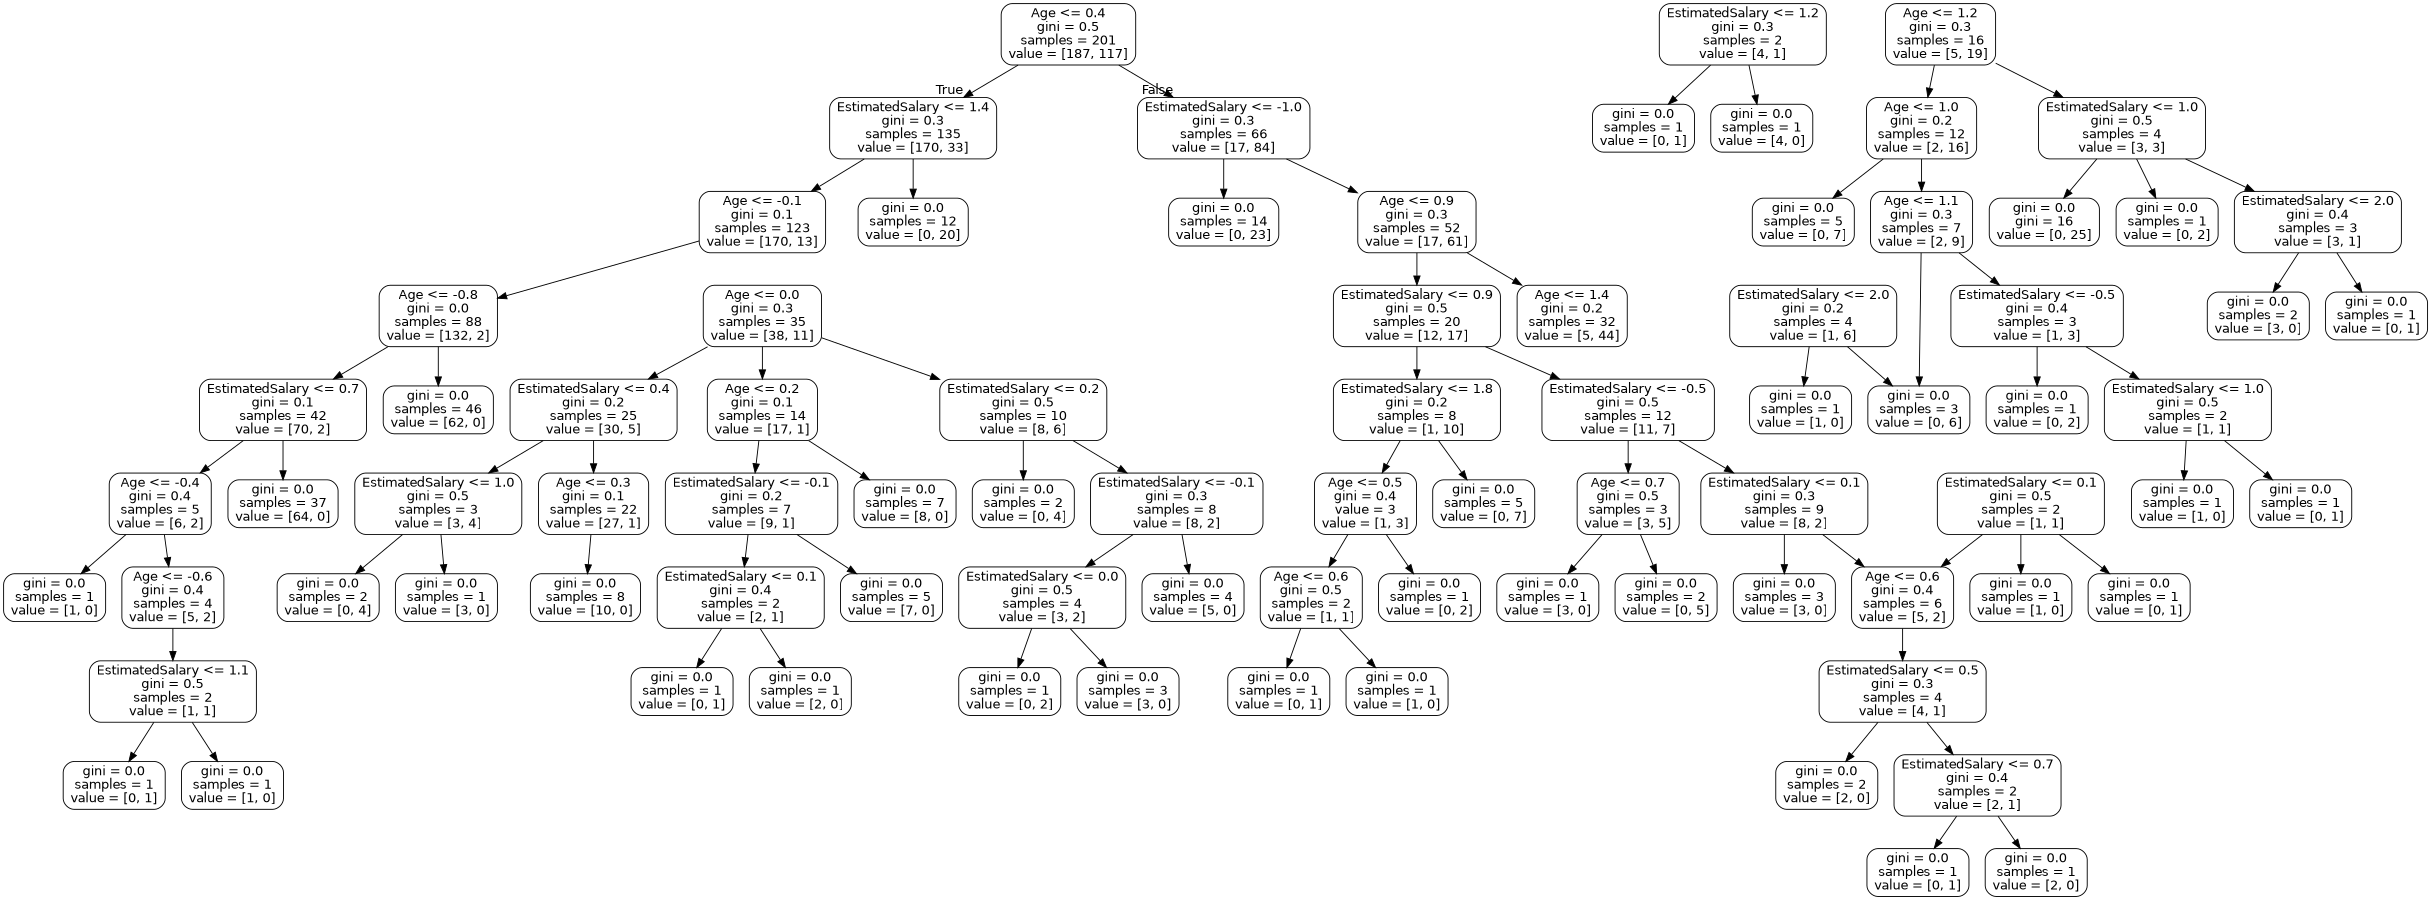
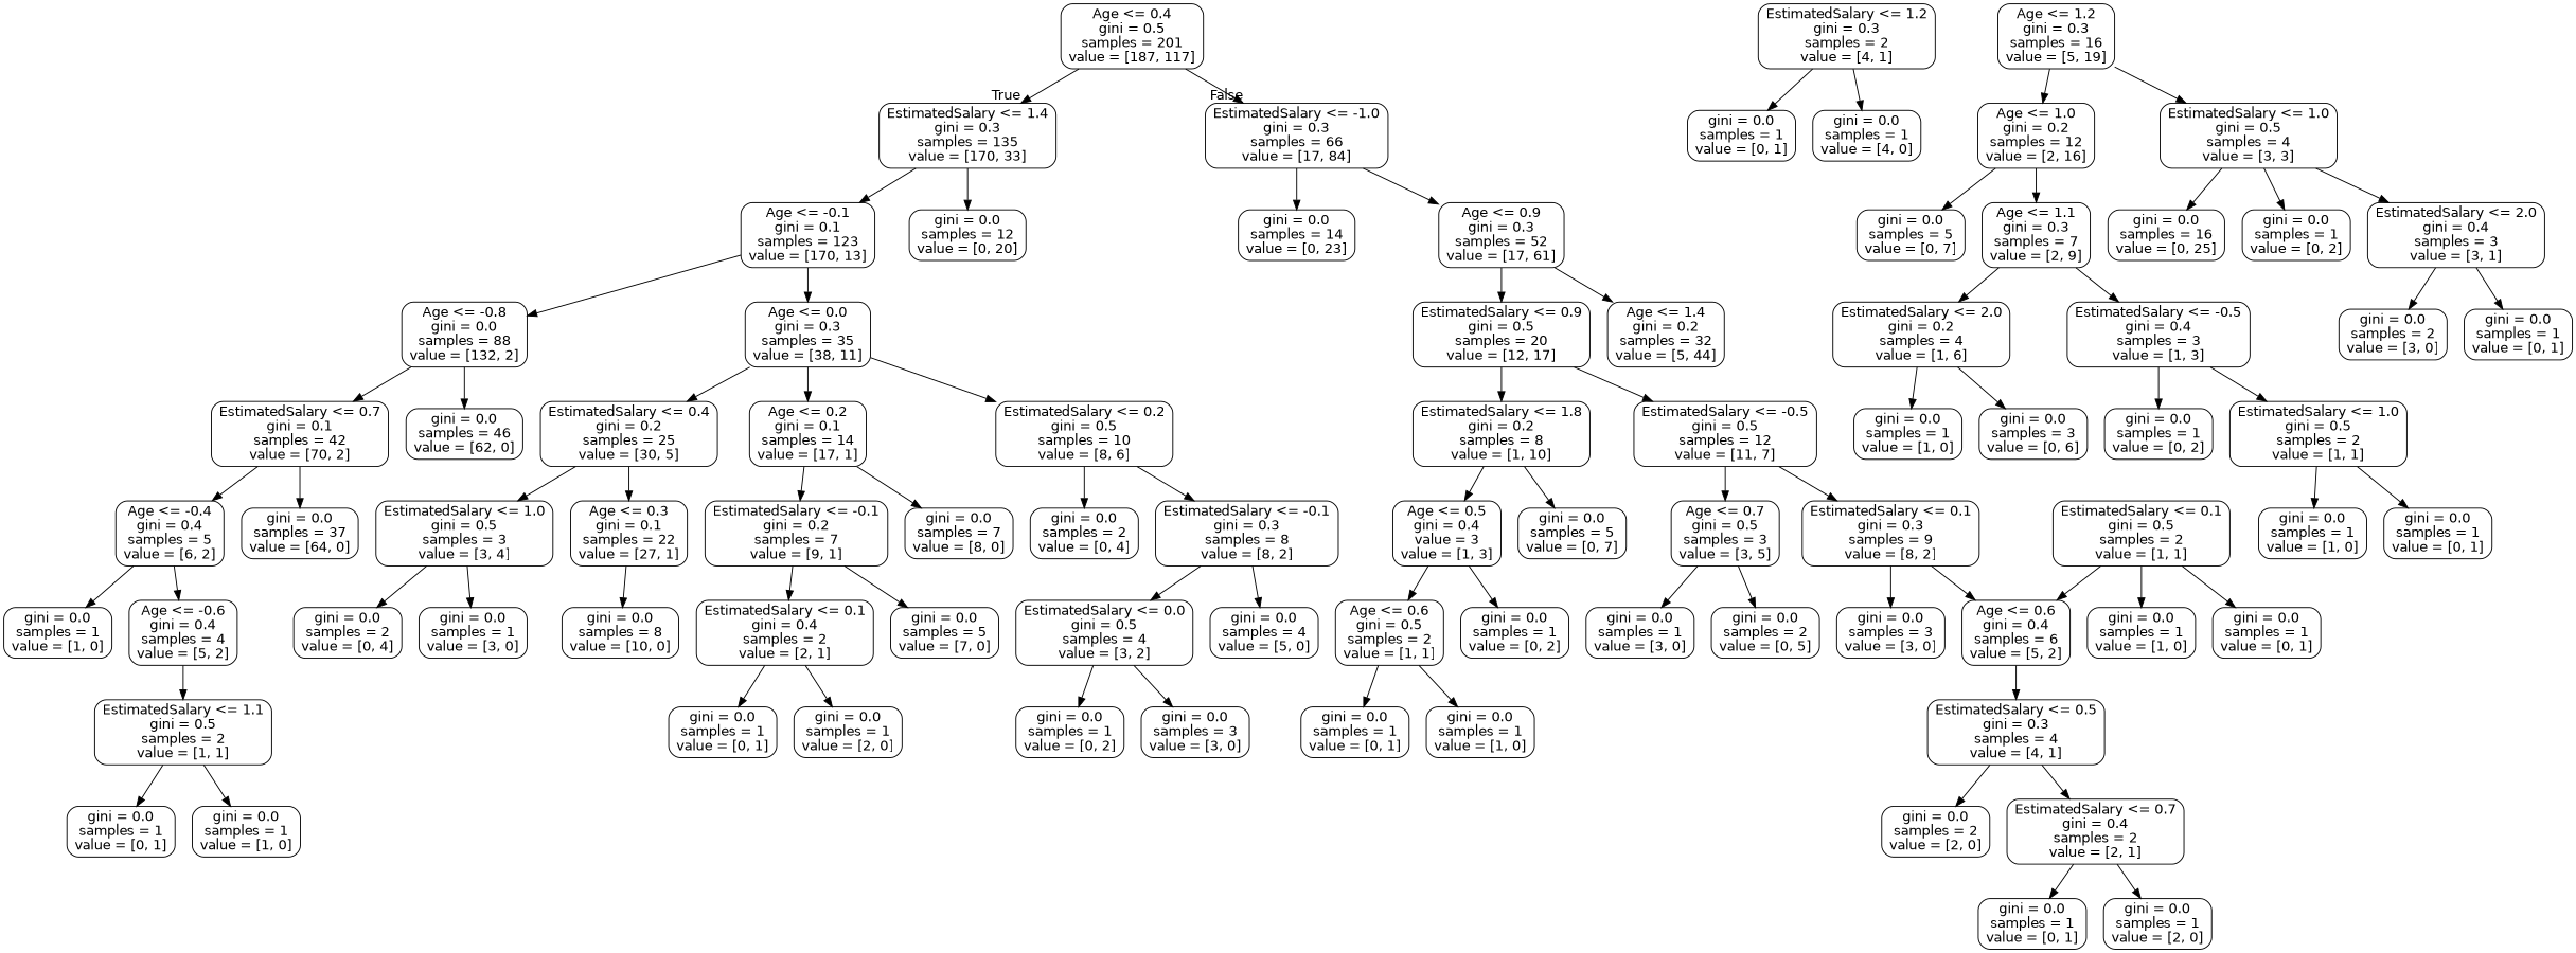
  digraph {
    node [color=black fontname=helvetica shape=box style=rounded]
    edge [fontname=helvetica]
    n1 [label="Age <= 0.4\ngini = 0.5\nsamples = 201\nvalue = [187, 117]"]
    n2 [label="EstimatedSalary <= 1.4\ngini = 0.3\nsamples = 135\nvalue = [170, 33]"]
    n3 [label="EstimatedSalary <= -1.0\ngini = 0.3\nsamples = 66\nvalue = [17, 84]"]
    n4 [label="Age <= -0.1\ngini = 0.1\nsamples = 123\nvalue = [170, 13]"]
    n5 [label="gini = 0.0\nsamples = 12\nvalue = [0, 20]"]
    n6 [label="gini = 0.0\nsamples = 14\nvalue = [0, 23]"]
    n7 [label="Age <= 0.9\ngini = 0.3\nsamples = 52\nvalue = [17, 61]"]
    n8 [label="Age <= -0.8\ngini = 0.0\nsamples = 88\nvalue = [132, 2]"]
    n9 [label="Age <= 0.0\ngini = 0.3\nsamples = 35\nvalue = [38, 11]"]
    n10 [label="gini = 0.0\nsamples = 46\nvalue = [62, 0]"]
    n11 [label="EstimatedSalary <= 0.7\ngini = 0.1\nsamples = 42\nvalue = [70, 2]"]
    n12 [label="EstimatedSalary <= 0.2\ngini = 0.5\nsamples = 10\nvalue = [8, 6]"]
    n13 [label="EstimatedSalary <= 0.4\ngini = 0.2\nsamples = 25\nvalue = [30, 5]"]
    n14 [label="Age <= 0.2\ngini = 0.1\nsamples = 14\nvalue = [17, 1]"]
    n15 [label="gini = 0.0\nsamples = 37\nvalue = [64, 0]"]
    n16 [label="Age <= -0.4\ngini = 0.4\nsamples = 5\nvalue = [6, 2]"]
    n17 [label="Age <= -0.6\ngini = 0.4\nsamples = 4\nvalue = [5, 2]"]
    n18 [label="gini = 0.0\nsamples = 1\nvalue = [1, 0]"]
    n19 [label="EstimatedSalary <= 1.1\ngini = 0.5\nsamples = 2\nvalue = [1, 1]"]
    n20 [label="EstimatedSalary <= 1.2\ngini = 0.3\nsamples = 2\nvalue = [4, 1]"]
    n21 [label="gini = 0.0\nsamples = 1\nvalue = [0, 1]"]
    n22 [label="gini = 0.0\nsamples = 1\nvalue = [4, 0]"]
    n23 [label="gini = 0.0\nsamples = 1\nvalue = [0, 1]"]
    n24 [label="gini = 0.0\nsamples = 1\nvalue = [1, 0]"]
    n25 [label="EstimatedSalary <= -0.1\ngini = 0.3\nsamples = 8\nvalue = [8, 2]"]
    n26 [label="gini = 0.0\nsamples = 2\nvalue = [0, 4]"]
    n27 [label="Age <= 0.3\ngini = 0.1\nsamples = 22\nvalue = [27, 1]"]
    n28 [label="EstimatedSalary <= 1.0\ngini = 0.5\nsamples = 3\nvalue = [3, 4]"]
    n29 [label="gini = 0.0\nsamples = 4\nvalue = [5, 0]"]
    n30 [label="EstimatedSalary <= 0.0\ngini = 0.5\nsamples = 4\nvalue = [3, 2]"]
    n31 [label="gini = 0.0\nsamples = 1\nvalue = [0, 2]"]
    n32 [label="gini = 0.0\nsamples = 3\nvalue = [3, 0]"]
    n33 [label="gini = 0.0\nsamples = 8\nvalue = [10, 0]"]
    n34 [label="gini = 0.0\nsamples = 2\nvalue = [0, 4]"]
    n35 [label="gini = 0.0\nsamples = 1\nvalue = [3, 0]"]
    n36 [label="gini = 0.0\nsamples = 7\nvalue = [8, 0]"]
    n37 [label="EstimatedSalary <= -0.1\ngini = 0.2\nsamples = 7\nvalue = [9, 1]"]
    n38 [label="gini = 0.0\nsamples = 5\nvalue = [7, 0]"]
    n39 [label="EstimatedSalary <= 0.1\ngini = 0.4\nsamples = 2\nvalue = [2, 1]"]
    n40 [label="gini = 0.0\nsamples = 1\nvalue = [0, 1]"]
    n41 [label="gini = 0.0\nsamples = 1\nvalue = [2, 0]"]
    n42 [label="EstimatedSalary <= 0.9\ngini = 0.5\nsamples = 20\nvalue = [12, 17]"]
    n43 [label="Age <= 1.4\ngini = 0.2\nsamples = 32\nvalue = [5, 44]"]
    n44 [label="EstimatedSalary <= -0.5\ngini = 0.5\nsamples = 12\nvalue = [11, 7]"]
    n45 [label="EstimatedSalary <= 1.8\ngini = 0.2\nsamples = 8\nvalue = [1, 10]"]
    n46 [label="Age <= 0.7\ngini = 0.5\nsamples = 3\nvalue = [3, 5]"]
    n47 [label="EstimatedSalary <= 0.1\ngini = 0.3\nsamples = 9\nvalue = [8, 2]"]
    n48 [label="gini = 0.0\nsamples = 5\nvalue = [0, 7]"]
    n49 [label="Age <= 0.5\ngini = 0.4\nvalue = 3\nvalue = [1, 3]"]
    n50 [label="gini = 0.0\nsamples = 1\nvalue = [3, 0]"]
    n51 [label="gini = 0.0\nsamples = 2\nvalue = [0, 5]"]
    n52 [label="gini = 0.0\nsamples = 3\nvalue = [3, 0]"]
    n53 [label="Age <= 0.6\ngini = 0.4\nsamples = 6\nvalue = [5, 2]"]
    n54 [label="EstimatedSalary <= 0.5\ngini = 0.3\nsamples = 4\nvalue = [4, 1]"]
    n55 [label="EstimatedSalary <= 0.1\ngini = 0.5\nsamples = 2\nvalue = [1, 1]"]
    n56 [label="gini = 0.0\nsamples = 1\nvalue = [0, 1]"]
    n57 [label="gini = 0.0\nsamples = 1\nvalue = [1, 0]"]
    n58 [label="gini = 0.0\nsamples = 2\nvalue = [2, 0]"]
    n59 [label="EstimatedSalary <= 0.7\ngini = 0.4\nsamples = 2\nvalue = [2, 1]"]
    n60 [label="gini = 0.0\nsamples = 1\nvalue = [0, 1]"]
    n61 [label="gini = 0.0\nsamples = 1\nvalue = [2, 0]"]
    n62 [label="gini = 0.0\nsamples = 1\nvalue = [0, 2]"]
    n63 [label="Age <= 0.6\ngini = 0.5\nsamples = 2\nvalue = [1, 1]"]
    n64 [label="gini = 0.0\nsamples = 1\nvalue = [1, 0]"]
    n65 [label="gini = 0.0\nsamples = 1\nvalue = [0, 1]"]
    n66 [label="Age <= 1.2\ngini = 0.3\nsamples = 16\nvalue = [5, 19]"]
    n67 [label="Age <= 1.0\ngini = 0.2\nsamples = 12\nvalue = [2, 16]"]
    n68 [label="EstimatedSalary <= 1.0\ngini = 0.5\nsamples = 4\nvalue = [3, 3]"]
-   n69 [label="gini = 0.0\ngini = 16\nvalue = [0, 25]"]
+   n69 [label="gini = 0.0\nsamples = 16\nvalue = [0, 25]"]
    n70 [label="gini = 0.0\nsamples = 5\nvalue = [0, 7]"]
    n71 [label="Age <= 1.1\ngini = 0.3\nsamples = 7\nvalue = [2, 9]"]
    n72 [label="gini = 0.0\nsamples = 1\nvalue = [0, 2]"]
    n73 [label="EstimatedSalary <= 2.0\ngini = 0.4\nsamples = 3\nvalue = [3, 1]"]
    n74 [label="EstimatedSalary <= 2.0\ngini = 0.2\nsamples = 4\nvalue = [1, 6]"]
    n75 [label="EstimatedSalary <= -0.5\ngini = 0.4\nsamples = 3\nvalue = [1, 3]"]
    n76 [label="gini = 0.0\nsamples = 3\nvalue = [0, 6]"]
    n77 [label="gini = 0.0\nsamples = 1\nvalue = [1, 0]"]
    n78 [label="gini = 0.0\nsamples = 1\nvalue = [0, 2]"]
    n79 [label="EstimatedSalary <= 1.0\ngini = 0.5\nsamples = 2\nvalue = [1, 1]"]
    n80 [label="gini = 0.0\nsamples = 1\nvalue = [1, 0]"]
    n81 [label="gini = 0.0\nsamples = 1\nvalue = [0, 1]"]
    n82 [label="gini = 0.0\nsamples = 2\nvalue = [3, 0]"]
    n83 [label="gini = 0.0\nsamples = 1\nvalue = [0, 1]"]
    n1 -> n2 [headlabel=True labelangle=45 labeldistance=2.5]
    n1 -> n3 [headlabel=False labelangle=-45 labeldistance=2.5]
    n2 -> n4
    n2 -> n5
    n3 -> n6
    n3 -> n7
    n4 -> n8
+   n4 -> n9
    n7 -> n42
    n7 -> n43
    n8 -> n10
    n8 -> n11
    n9 -> n12
    n9 -> n13
    n9 -> n14
    n11 -> n15
    n11 -> n16
    n12 -> n25
    n12 -> n26
    n13 -> n27
    n13 -> n28
    n14 -> n36
    n14 -> n37
    n16 -> n17
    n16 -> n18
    n17 -> n19
    n19 -> n23
    n19 -> n24
    n20 -> n21
    n20 -> n22
    n25 -> n29
    n25 -> n30
    n27 -> n33
    n28 -> n34
    n28 -> n35
    n30 -> n31
    n30 -> n32
    n37 -> n38
    n37 -> n39
    n39 -> n40
    n39 -> n41
    n42 -> n44
    n42 -> n45
    n44 -> n46
    n44 -> n47
    n45 -> n48
    n45 -> n49
    n46 -> n50
    n46 -> n51
    n47 -> n52
    n47 -> n53
    n49 -> n62
    n49 -> n63
    n53 -> n54
    n54 -> n58
    n54 -> n59
    n55 -> n53
    n55 -> n56
    n55 -> n57
    n59 -> n60
    n59 -> n61
    n63 -> n64
    n63 -> n65
    n66 -> n67
    n66 -> n68
    n67 -> n70
    n67 -> n71
    n68 -> n69
    n68 -> n72
    n68 -> n73
-   n71 -> n76
+   n71 -> n74
    n71 -> n75
    n73 -> n82
    n73 -> n83
    n74 -> n76
    n74 -> n77
    n75 -> n78
    n75 -> n79
    n79 -> n80
    n79 -> n81
  }
